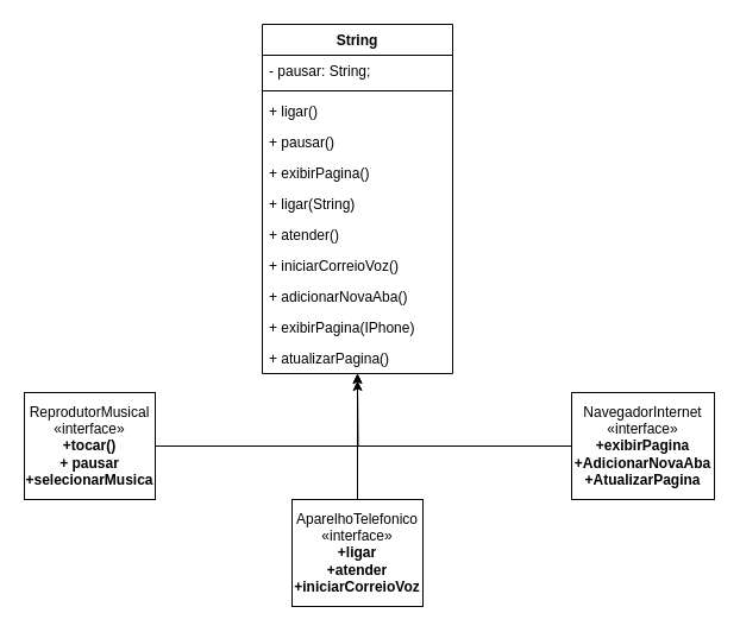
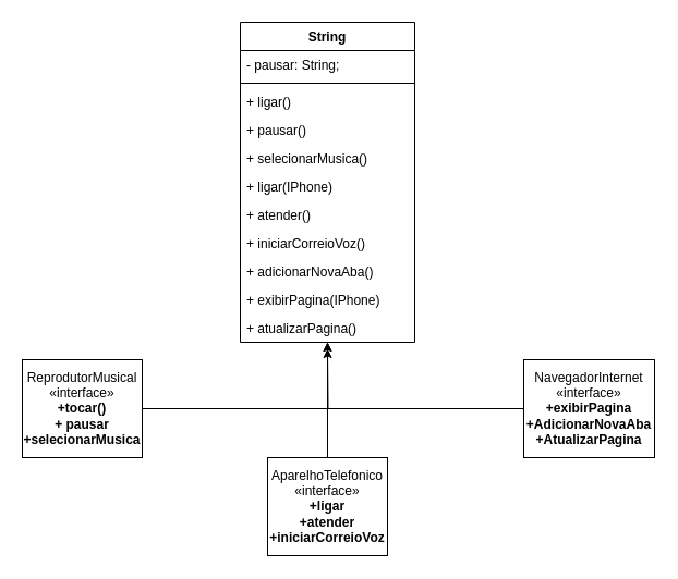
  <mxCell id="0" />
  <mxCell id="1" parent="0" />
  <mxCell id="2" value="String" style="swimlane;fontStyle=1;align=center;verticalAlign=top;childLayout=stackLayout;horizontal=1;startSize=26;horizontalStack=0;resizeParent=1;resizeParentMax=0;resizeLast=0;collapsible=1;marginBottom=0;whiteSpace=wrap;html=1;" vertex="1" parent="1"><mxGeometry x="220" width="160" height="294" as="geometry" y="20" /></mxCell>
  <mxCell id="3" value="- pausar: String;" style="text;strokeColor=none;fillColor=none;align=left;verticalAlign=top;spacingLeft=4;spacingRight=4;overflow=hidden;rotatable=0;points=[[0,0.5],[1,0.5]];portConstraint=eastwest;whiteSpace=wrap;html=1;" vertex="1" parent="2"><mxGeometry y="26" width="160" height="26" as="geometry" /></mxCell>
  <mxCell id="4" value="" style="line;strokeWidth=1;fillColor=none;align=left;verticalAlign=middle;spacingTop=-1;spacingLeft=3;spacingRight=3;rotatable=0;labelPosition=right;points=[];portConstraint=eastwest;strokeColor=inherit;" vertex="1" parent="2"><mxGeometry y="52" width="160" height="8" as="geometry" /></mxCell>
  <mxCell id="5" value="+ ligar()" style="text;strokeColor=none;fillColor=none;align=left;verticalAlign=top;spacingLeft=4;spacingRight=4;overflow=hidden;rotatable=0;points=[[0,0.5],[1,0.5]];portConstraint=eastwest;whiteSpace=wrap;html=1;" vertex="1" parent="2"><mxGeometry y="60" width="160" height="26" as="geometry" /></mxCell>
  <mxCell id="6" value="+ pausar()" style="text;strokeColor=none;fillColor=none;align=left;verticalAlign=top;spacingLeft=4;spacingRight=4;overflow=hidden;rotatable=0;points=[[0,0.5],[1,0.5]];portConstraint=eastwest;whiteSpace=wrap;html=1;" vertex="1" parent="2"><mxGeometry y="86" width="160" height="26" as="geometry" /></mxCell>
- <mxCell id="7" value="+ exibirPagina()" style="text;strokeColor=none;fillColor=none;align=left;verticalAlign=top;spacingLeft=4;spacingRight=4;overflow=hidden;rotatable=0;points=[[0,0.5],[1,0.5]];portConstraint=eastwest;whiteSpace=wrap;html=1;" vertex="1" parent="2"><mxGeometry y="112" width="160" height="26" as="geometry" /></mxCell>
- <mxCell id="8" value=" + ligar(String)" style="text;strokeColor=none;fillColor=none;align=left;verticalAlign=top;spacingLeft=4;spacingRight=4;overflow=hidden;rotatable=0;points=[[0,0.5],[1,0.5]];portConstraint=eastwest;whiteSpace=wrap;html=1;" vertex="1" parent="2"><mxGeometry y="138" width="160" height="26" as="geometry" /></mxCell>
+ <mxCell id="7" value="+ selecionarMusica()" style="text;strokeColor=none;fillColor=none;align=left;verticalAlign=top;spacingLeft=4;spacingRight=4;overflow=hidden;rotatable=0;points=[[0,0.5],[1,0.5]];portConstraint=eastwest;whiteSpace=wrap;html=1;" vertex="1" parent="2"><mxGeometry y="112" width="160" height="26" as="geometry" /></mxCell>
+ <mxCell id="8" value=" + ligar(IPhone)" style="text;strokeColor=none;fillColor=none;align=left;verticalAlign=top;spacingLeft=4;spacingRight=4;overflow=hidden;rotatable=0;points=[[0,0.5],[1,0.5]];portConstraint=eastwest;whiteSpace=wrap;html=1;" vertex="1" parent="2"><mxGeometry y="138" width="160" height="26" as="geometry" /></mxCell>
  <mxCell id="9" value="+ atender() " style="text;strokeColor=none;fillColor=none;align=left;verticalAlign=top;spacingLeft=4;spacingRight=4;overflow=hidden;rotatable=0;points=[[0,0.5],[1,0.5]];portConstraint=eastwest;whiteSpace=wrap;html=1;" vertex="1" parent="2"><mxGeometry y="164" width="160" height="26" as="geometry" /></mxCell>
  <mxCell id="10" value="+ iniciarCorreioVoz()" style="text;strokeColor=none;fillColor=none;align=left;verticalAlign=top;spacingLeft=4;spacingRight=4;overflow=hidden;rotatable=0;points=[[0,0.5],[1,0.5]];portConstraint=eastwest;whiteSpace=wrap;html=1;" vertex="1" parent="2"><mxGeometry y="190" width="160" height="26" as="geometry" /></mxCell>
  <mxCell id="11" value="+ adicionarNovaAba()" style="text;strokeColor=none;fillColor=none;align=left;verticalAlign=top;spacingLeft=4;spacingRight=4;overflow=hidden;rotatable=0;points=[[0,0.5],[1,0.5]];portConstraint=eastwest;whiteSpace=wrap;html=1;" vertex="1" parent="2"><mxGeometry y="216" width="160" height="26" as="geometry" /></mxCell>
  <mxCell id="12" value="+ exibirPagina(IPhone)" style="text;strokeColor=none;fillColor=none;align=left;verticalAlign=top;spacingLeft=4;spacingRight=4;overflow=hidden;rotatable=0;points=[[0,0.5],[1,0.5]];portConstraint=eastwest;whiteSpace=wrap;html=1;" vertex="1" parent="2"><mxGeometry y="242" width="160" height="26" as="geometry" /></mxCell>
  <mxCell id="13" value="+ atualizarPagina()" style="text;strokeColor=none;fillColor=none;align=left;verticalAlign=top;spacingLeft=4;spacingRight=4;overflow=hidden;rotatable=0;points=[[0,0.5],[1,0.5]];portConstraint=eastwest;whiteSpace=wrap;html=1;" vertex="1" parent="2"><mxGeometry y="268" width="160" height="26" as="geometry" /></mxCell>
  <mxCell id="14" style="edgeStyle=orthogonalEdgeStyle;rounded=0;orthogonalLoop=1;jettySize=auto;html=1;entryX=0.5;entryY=1;entryDx=0;entryDy=0;" edge="1" parent="1" source="15" target="2"><mxGeometry relative="1" as="geometry" /></mxCell>
  <mxCell id="15" value="&lt;div&gt;ReprodutorMusical&lt;/div&gt;&lt;div&gt;«interface»&lt;/div&gt;&lt;div&gt;&lt;b&gt;+tocar()&lt;/b&gt;&lt;/div&gt;&lt;div&gt;&lt;b&gt;+ pausar&lt;/b&gt;&lt;/div&gt;&lt;div&gt;&lt;b&gt;+selecionarMusica&lt;br&gt;&lt;/b&gt;&lt;/div&gt;" style="html=1;whiteSpace=wrap;" vertex="1" parent="1"><mxGeometry x="20" y="330" width="110" height="90" as="geometry" /></mxCell>
  <mxCell id="16" style="edgeStyle=orthogonalEdgeStyle;rounded=0;orthogonalLoop=1;jettySize=auto;html=1;" edge="1" parent="1" source="17"><mxGeometry relative="1" as="geometry"><mxPoint x="300" y="320" as="targetPoint" /></mxGeometry></mxCell>
  <mxCell id="17" value="NavegadorInternet&lt;br&gt;«interface»&lt;br&gt;&lt;div&gt;&lt;b&gt;+exibirPagina&lt;/b&gt;&lt;/div&gt;&lt;div&gt;&lt;b&gt;+AdicionarNovaAba&lt;br&gt;&lt;/b&gt;&lt;/div&gt;&lt;div&gt;&lt;b&gt;+AtualizarPagina&lt;br&gt;&lt;/b&gt;&lt;/div&gt;" style="html=1;whiteSpace=wrap;" vertex="1" parent="1"><mxGeometry x="480" y="330" width="120" height="90" as="geometry" /></mxCell>
  <mxCell id="18" style="edgeStyle=orthogonalEdgeStyle;rounded=0;orthogonalLoop=1;jettySize=auto;html=1;entryX=0.5;entryY=1;entryDx=0;entryDy=0;" edge="1" parent="1" source="19" target="2"><mxGeometry relative="1" as="geometry" /></mxCell>
  <mxCell id="19" value="&lt;div&gt;AparelhoTelefonico&lt;/div&gt;&lt;div&gt;«interface»&lt;/div&gt;&lt;div&gt;&lt;b&gt;+ligar&lt;/b&gt;&lt;/div&gt;&lt;div&gt;&lt;b&gt;+atender&lt;/b&gt;&lt;/div&gt;&lt;div&gt;&lt;b&gt;+iniciarCorreioVoz&lt;br&gt;&lt;/b&gt;&lt;/div&gt;&lt;b&gt;&lt;/b&gt;" style="html=1;whiteSpace=wrap;" vertex="1" parent="1"><mxGeometry x="245" y="420" width="110" height="90" as="geometry" /></mxCell>
